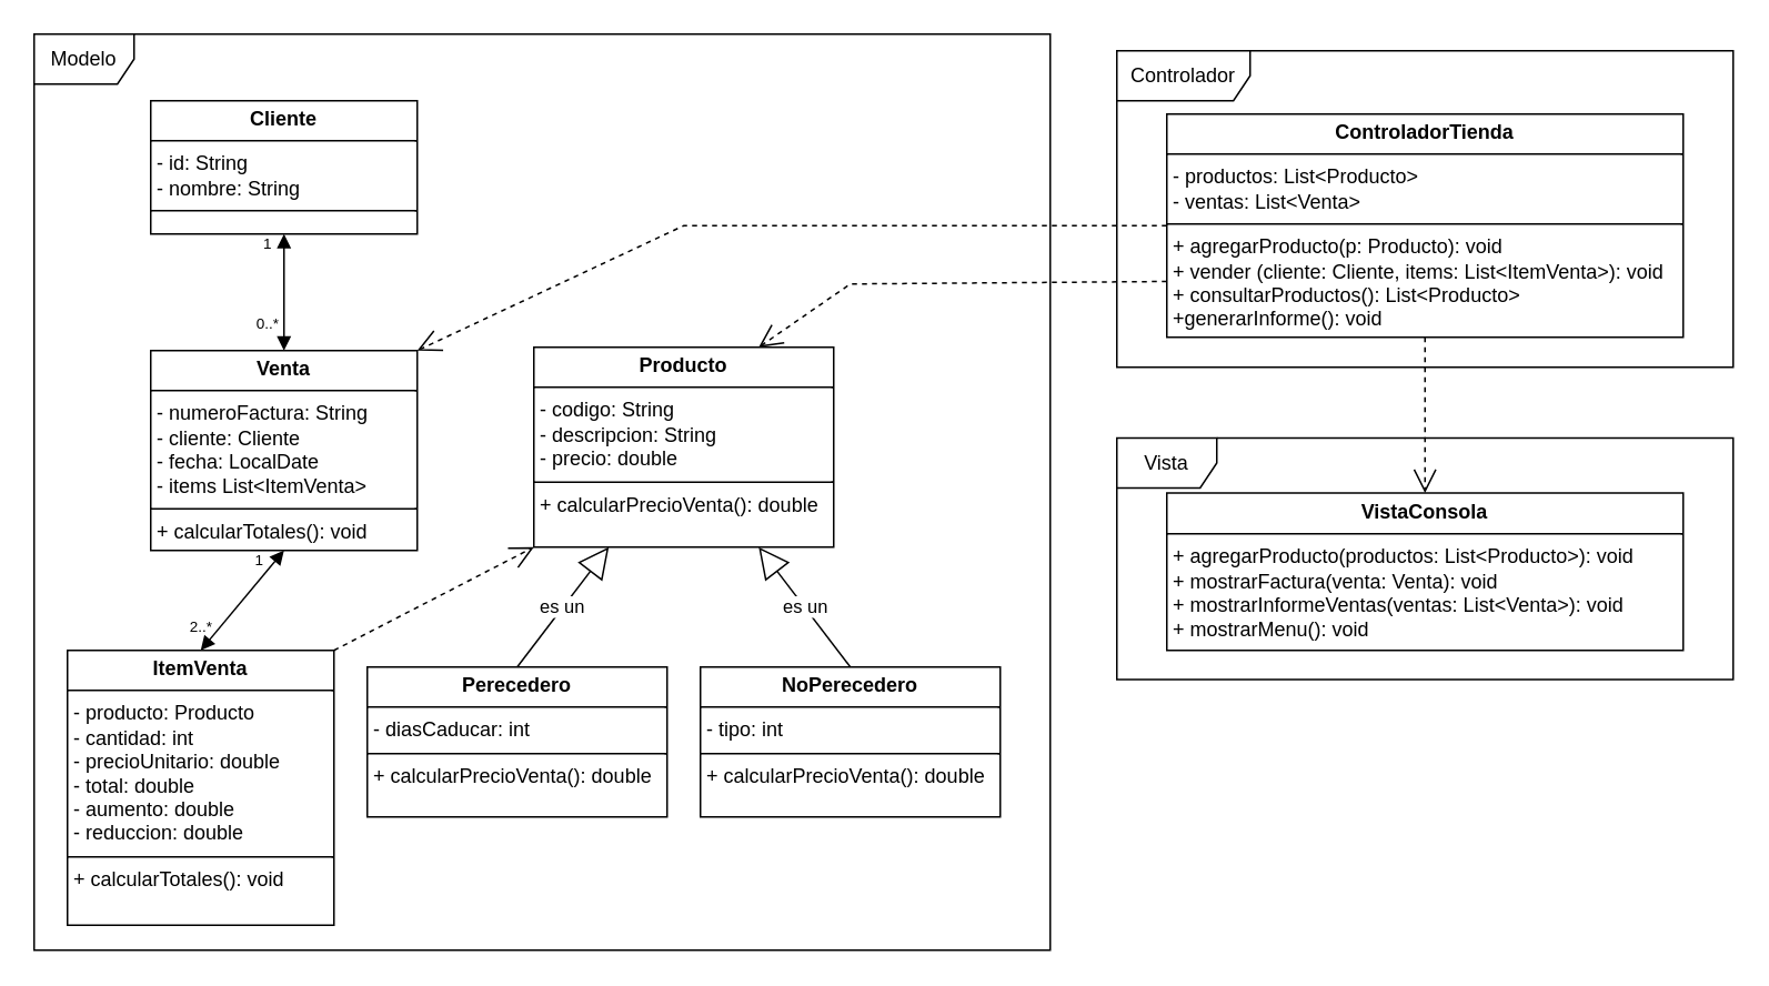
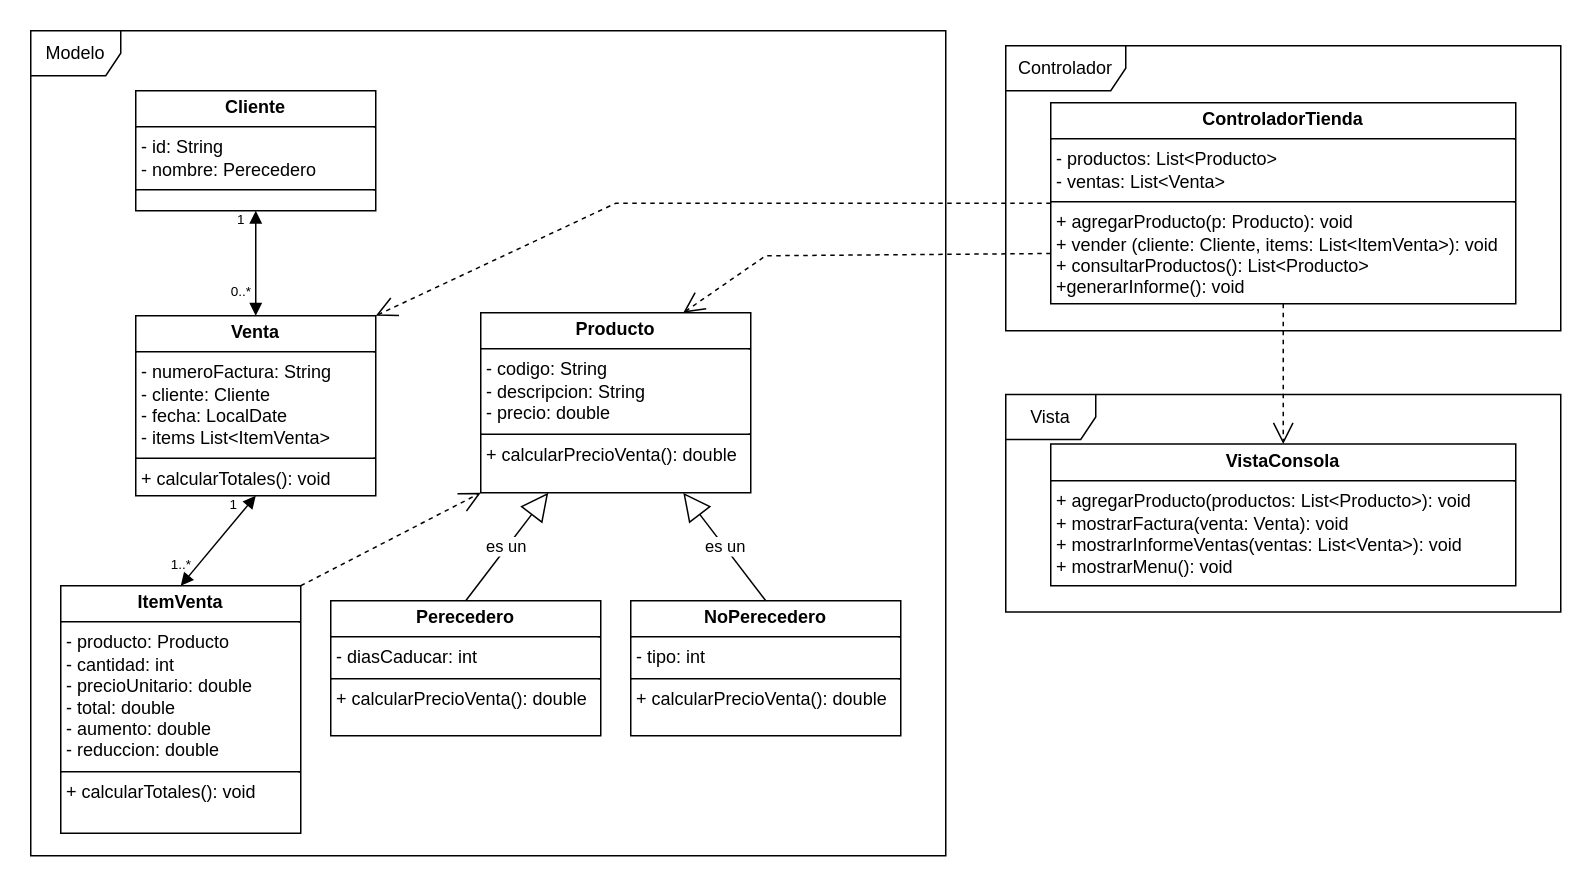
  <mxCell id="0" />
  <mxCell id="1" parent="0" />
  <mxCell id="2" value="Modelo" style="shape=umlFrame;whiteSpace=wrap;html=1;pointerEvents=0;" vertex="1" parent="1"><mxGeometry x="20" y="20" width="610" height="550" as="geometry" /></mxCell>
- <mxCell id="3" value="&lt;p style=&quot;margin:0px;margin-top:4px;text-align:center;&quot;&gt;&lt;b&gt;Cliente&lt;/b&gt;&lt;/p&gt;&lt;hr size=&quot;1&quot; style=&quot;border-style:solid;&quot;&gt;&lt;p style=&quot;margin:0px;margin-left:4px;&quot;&gt;- id: String&lt;/p&gt;&lt;p style=&quot;margin:0px;margin-left:4px;&quot;&gt;- nombre: String&lt;/p&gt;&lt;hr size=&quot;1&quot; style=&quot;border-style:solid;&quot;&gt;&lt;p style=&quot;margin:0px;margin-left:4px;&quot;&gt;&lt;br&gt;&lt;/p&gt;" style="verticalAlign=top;align=left;overflow=fill;html=1;whiteSpace=wrap;" vertex="1" parent="1"><mxGeometry x="90" y="60" width="160" height="80" as="geometry" /></mxCell>
+ <mxCell id="3" value="&lt;p style=&quot;margin:0px;margin-top:4px;text-align:center;&quot;&gt;&lt;b&gt;Cliente&lt;/b&gt;&lt;/p&gt;&lt;hr size=&quot;1&quot; style=&quot;border-style:solid;&quot;&gt;&lt;p style=&quot;margin:0px;margin-left:4px;&quot;&gt;- id: String&lt;/p&gt;&lt;p style=&quot;margin:0px;margin-left:4px;&quot;&gt;- nombre: Perecedero&lt;/p&gt;&lt;hr size=&quot;1&quot; style=&quot;border-style:solid;&quot;&gt;&lt;p style=&quot;margin:0px;margin-left:4px;&quot;&gt;&lt;br&gt;&lt;/p&gt;" style="verticalAlign=top;align=left;overflow=fill;html=1;whiteSpace=wrap;" vertex="1" parent="1"><mxGeometry x="90" y="60" width="160" height="80" as="geometry" /></mxCell>
  <mxCell id="4" value="&lt;p style=&quot;margin:0px;margin-top:4px;text-align:center;&quot;&gt;&lt;b&gt;Venta&lt;/b&gt;&lt;/p&gt;&lt;hr size=&quot;1&quot; style=&quot;border-style:solid;&quot;&gt;&lt;p style=&quot;margin:0px;margin-left:4px;&quot;&gt;- numeroFactura: String&lt;/p&gt;&lt;p style=&quot;margin:0px;margin-left:4px;&quot;&gt;- cliente: Cliente&lt;/p&gt;&lt;p style=&quot;margin:0px;margin-left:4px;&quot;&gt;- fecha: LocalDate&lt;/p&gt;&lt;p style=&quot;margin:0px;margin-left:4px;&quot;&gt;- items List&amp;lt;ItemVenta&amp;gt;&lt;/p&gt;&lt;hr size=&quot;1&quot; style=&quot;border-style:solid;&quot;&gt;&lt;p style=&quot;margin:0px;margin-left:4px;&quot;&gt;+ calcularTotales(): void&lt;/p&gt;" style="verticalAlign=top;align=left;overflow=fill;html=1;whiteSpace=wrap;" vertex="1" parent="1"><mxGeometry x="90" y="210" width="160" height="120" as="geometry" /></mxCell>
  <mxCell id="5" value="" style="endArrow=block;startArrow=block;endFill=1;startFill=1;html=1;rounded=0;entryX=0.5;entryY=1;entryDx=0;entryDy=0;exitX=0.5;exitY=0;exitDx=0;exitDy=0;" edge="1" parent="1" source="4" target="3"><mxGeometry width="160" relative="1" as="geometry"><mxPoint x="180" y="290" as="sourcePoint" /><mxPoint x="340" y="290" as="targetPoint" /></mxGeometry></mxCell>
  <mxCell id="6" value="&lt;font style=&quot;font-size: 9px;&quot;&gt;1&lt;/font&gt;" style="text;html=1;align=center;verticalAlign=middle;resizable=0;points=[];autosize=1;strokeColor=none;fillColor=none;" vertex="1" parent="1"><mxGeometry x="145" y="130" width="30" height="30" as="geometry" /></mxCell>
  <mxCell id="7" value="&lt;font style=&quot;font-size: 9px;&quot;&gt;0..*&lt;/font&gt;" style="text;html=1;align=center;verticalAlign=middle;resizable=0;points=[];autosize=1;strokeColor=none;fillColor=none;" vertex="1" parent="1"><mxGeometry x="140" y="178" width="40" height="30" as="geometry" /></mxCell>
  <mxCell id="8" value="&lt;p style=&quot;margin:0px;margin-top:4px;text-align:center;&quot;&gt;&lt;b&gt;ItemVenta&lt;/b&gt;&lt;/p&gt;&lt;hr size=&quot;1&quot; style=&quot;border-style:solid;&quot;&gt;&lt;p style=&quot;margin:0px;margin-left:4px;&quot;&gt;- producto: Producto&lt;/p&gt;&lt;p style=&quot;margin:0px;margin-left:4px;&quot;&gt;- cantidad: int&lt;/p&gt;&lt;p style=&quot;margin:0px;margin-left:4px;&quot;&gt;- precioUnitario: double&lt;/p&gt;&lt;p style=&quot;margin:0px;margin-left:4px;&quot;&gt;- total: double&lt;/p&gt;&lt;p style=&quot;margin:0px;margin-left:4px;&quot;&gt;- aumento: double&lt;/p&gt;&lt;p style=&quot;margin:0px;margin-left:4px;&quot;&gt;- reduccion: double&lt;/p&gt;&lt;hr size=&quot;1&quot; style=&quot;border-style:solid;&quot;&gt;&lt;p style=&quot;margin:0px;margin-left:4px;&quot;&gt;+ calcularTotales(): void&lt;/p&gt;" style="verticalAlign=top;align=left;overflow=fill;html=1;whiteSpace=wrap;" vertex="1" parent="1"><mxGeometry x="40" y="390" width="160" height="165" as="geometry" /></mxCell>
  <mxCell id="9" value="&lt;font style=&quot;font-size: 9px;&quot;&gt;1&lt;/font&gt;" style="text;html=1;align=center;verticalAlign=middle;resizable=0;points=[];autosize=1;strokeColor=none;fillColor=none;" vertex="1" parent="1"><mxGeometry x="140" y="320" width="30" height="30" as="geometry" /></mxCell>
- <mxCell id="10" value="&lt;font style=&quot;font-size: 9px;&quot;&gt;2..*&lt;/font&gt;" style="text;html=1;align=center;verticalAlign=middle;resizable=0;points=[];autosize=1;strokeColor=none;fillColor=none;" vertex="1" parent="1"><mxGeometry x="100" y="360" width="40" height="30" as="geometry" /></mxCell>
+ <mxCell id="10" value="&lt;font style=&quot;font-size: 9px;&quot;&gt;1..*&lt;/font&gt;" style="text;html=1;align=center;verticalAlign=middle;resizable=0;points=[];autosize=1;strokeColor=none;fillColor=none;" vertex="1" parent="1"><mxGeometry x="100" y="360" width="40" height="30" as="geometry" /></mxCell>
  <mxCell id="11" value="" style="endArrow=block;startArrow=block;endFill=1;startFill=1;html=1;rounded=0;entryX=0.5;entryY=1;entryDx=0;entryDy=0;exitX=0.5;exitY=0;exitDx=0;exitDy=0;" edge="1" parent="1" source="8" target="4"><mxGeometry width="160" relative="1" as="geometry"><mxPoint x="169.6" y="410" as="sourcePoint" /><mxPoint x="169.6" y="320" as="targetPoint" /></mxGeometry></mxCell>
  <mxCell id="12" value="&lt;p style=&quot;margin:0px;margin-top:4px;text-align:center;&quot;&gt;&lt;b&gt;Producto&lt;/b&gt;&lt;/p&gt;&lt;hr size=&quot;1&quot; style=&quot;border-style:solid;&quot;&gt;&lt;p style=&quot;margin:0px;margin-left:4px;&quot;&gt;- codigo: String&lt;br&gt;&lt;/p&gt;&lt;p style=&quot;margin:0px;margin-left:4px;&quot;&gt;- descripcion: String&lt;/p&gt;&lt;p style=&quot;margin:0px;margin-left:4px;&quot;&gt;- precio: double&lt;/p&gt;&lt;hr size=&quot;1&quot; style=&quot;border-style:solid;&quot;&gt;&lt;p style=&quot;margin:0px;margin-left:4px;&quot;&gt;+ calcularPrecioVenta(): double&lt;/p&gt;" style="verticalAlign=top;align=left;overflow=fill;html=1;whiteSpace=wrap;" vertex="1" parent="1"><mxGeometry x="320" y="208" width="180" height="120" as="geometry" /></mxCell>
  <mxCell id="13" value="&lt;p style=&quot;margin:0px;margin-top:4px;text-align:center;&quot;&gt;&lt;b&gt;Perecedero&lt;/b&gt;&lt;/p&gt;&lt;hr size=&quot;1&quot; style=&quot;border-style:solid;&quot;&gt;&lt;p style=&quot;margin:0px;margin-left:4px;&quot;&gt;- diasCaducar: int&lt;br&gt;&lt;/p&gt;&lt;hr size=&quot;1&quot; style=&quot;border-style:solid;&quot;&gt;&lt;p style=&quot;margin:0px;margin-left:4px;&quot;&gt;+ calcularPrecioVenta(): double&lt;/p&gt;" style="verticalAlign=top;align=left;overflow=fill;html=1;whiteSpace=wrap;" vertex="1" parent="1"><mxGeometry x="220" y="400" width="180" height="90" as="geometry" /></mxCell>
  <mxCell id="14" value="&lt;p style=&quot;margin:0px;margin-top:4px;text-align:center;&quot;&gt;&lt;b&gt;NoPerecedero&lt;/b&gt;&lt;/p&gt;&lt;hr size=&quot;1&quot; style=&quot;border-style:solid;&quot;&gt;&lt;p style=&quot;margin:0px;margin-left:4px;&quot;&gt;- tipo: int&lt;br&gt;&lt;/p&gt;&lt;hr size=&quot;1&quot; style=&quot;border-style:solid;&quot;&gt;&lt;p style=&quot;margin:0px;margin-left:4px;&quot;&gt;+ calcularPrecioVenta(): double&lt;/p&gt;" style="verticalAlign=top;align=left;overflow=fill;html=1;whiteSpace=wrap;" vertex="1" parent="1"><mxGeometry x="420" y="400" width="180" height="90" as="geometry" /></mxCell>
  <mxCell id="15" value="es un" style="endArrow=block;endSize=16;endFill=0;html=1;rounded=0;entryX=0.25;entryY=1;entryDx=0;entryDy=0;exitX=0.5;exitY=0;exitDx=0;exitDy=0;" edge="1" parent="1" source="13" target="12"><mxGeometry width="160" relative="1" as="geometry"><mxPoint x="250" y="550" as="sourcePoint" /><mxPoint x="410" y="550" as="targetPoint" /></mxGeometry></mxCell>
  <mxCell id="16" value="es un" style="endArrow=block;endSize=16;endFill=0;html=1;rounded=0;entryX=0.75;entryY=1;entryDx=0;entryDy=0;exitX=0.5;exitY=0;exitDx=0;exitDy=0;" edge="1" parent="1" source="14" target="12"><mxGeometry width="160" relative="1" as="geometry"><mxPoint x="320" y="410" as="sourcePoint" /><mxPoint x="375" y="338" as="targetPoint" /></mxGeometry></mxCell>
  <mxCell id="17" value="" style="endArrow=open;endSize=12;dashed=1;html=1;rounded=0;entryX=0;entryY=1;entryDx=0;entryDy=0;exitX=1;exitY=0;exitDx=0;exitDy=0;" edge="1" parent="1" source="8" target="12"><mxGeometry width="160" relative="1" as="geometry"><mxPoint x="140" y="480" as="sourcePoint" /><mxPoint x="300" y="480" as="targetPoint" /></mxGeometry></mxCell>
  <mxCell id="18" value="Controlador" style="shape=umlFrame;whiteSpace=wrap;html=1;pointerEvents=0;width=80;height=30;" vertex="1" parent="1"><mxGeometry x="670" y="30" width="370" height="190" as="geometry" /></mxCell>
  <mxCell id="19" value="&lt;p style=&quot;margin:0px;margin-top:4px;text-align:center;&quot;&gt;&lt;b&gt;ControladorTienda&lt;/b&gt;&lt;/p&gt;&lt;hr size=&quot;1&quot; style=&quot;border-style:solid;&quot;&gt;&lt;p style=&quot;margin:0px;margin-left:4px;&quot;&gt;- productos: List&amp;lt;Producto&amp;gt;&lt;br&gt;&lt;/p&gt;&lt;p style=&quot;margin:0px;margin-left:4px;&quot;&gt;- ventas: List&amp;lt;Venta&amp;gt;&lt;/p&gt;&lt;hr size=&quot;1&quot; style=&quot;border-style:solid;&quot;&gt;&lt;p style=&quot;margin:0px;margin-left:4px;&quot;&gt;+ agregarProducto(p: Producto): void&lt;/p&gt;&lt;p style=&quot;margin:0px;margin-left:4px;&quot;&gt;+ vender (cliente: Cliente, items: List&amp;lt;ItemVenta&amp;gt;): void&lt;/p&gt;&lt;p style=&quot;margin:0px;margin-left:4px;&quot;&gt;+ consultarProductos(): List&amp;lt;Producto&amp;gt;&lt;/p&gt;&lt;p style=&quot;margin:0px;margin-left:4px;&quot;&gt;+generarInforme(): void&lt;/p&gt;" style="verticalAlign=top;align=left;overflow=fill;html=1;whiteSpace=wrap;" vertex="1" parent="1"><mxGeometry x="700" y="68" width="310" height="134" as="geometry" /></mxCell>
  <mxCell id="20" value="" style="endArrow=open;endSize=12;dashed=1;html=1;rounded=0;entryX=0.75;entryY=0;entryDx=0;entryDy=0;exitX=0;exitY=0.75;exitDx=0;exitDy=0;" edge="1" parent="1" source="19" target="12"><mxGeometry width="160" relative="1" as="geometry"><mxPoint x="480" y="320" as="sourcePoint" /><mxPoint x="640" y="320" as="targetPoint" /><Array as="points"><mxPoint x="510" y="170" /></Array></mxGeometry></mxCell>
  <mxCell id="21" value="" style="endArrow=open;endSize=12;dashed=1;html=1;rounded=0;entryX=1;entryY=0;entryDx=0;entryDy=0;exitX=0;exitY=0.5;exitDx=0;exitDy=0;" edge="1" parent="1" source="19" target="4"><mxGeometry width="160" relative="1" as="geometry"><mxPoint x="710" y="174" as="sourcePoint" /><mxPoint x="465" y="218" as="targetPoint" /><Array as="points"><mxPoint x="410" y="135" /></Array></mxGeometry></mxCell>
  <mxCell id="22" value="Vista" style="shape=umlFrame;whiteSpace=wrap;html=1;pointerEvents=0;" vertex="1" parent="1"><mxGeometry x="670" y="262.5" width="370" height="145" as="geometry" /></mxCell>
  <mxCell id="23" value="&lt;p style=&quot;margin:0px;margin-top:4px;text-align:center;&quot;&gt;&lt;b&gt;VistaConsola&lt;/b&gt;&lt;/p&gt;&lt;hr size=&quot;1&quot; style=&quot;border-style:solid;&quot;&gt;&lt;p style=&quot;margin:0px;margin-left:4px;&quot;&gt;+ agregarProducto(productos: List&amp;lt;Producto&amp;gt;): void&lt;/p&gt;&lt;p style=&quot;margin:0px;margin-left:4px;&quot;&gt;+ mostrarFactura(venta: Venta): void&lt;/p&gt;&lt;p style=&quot;margin:0px;margin-left:4px;&quot;&gt;+ mostrarInformeVentas(ventas: List&amp;lt;Venta&amp;gt;): void&lt;/p&gt;&lt;p style=&quot;margin:0px;margin-left:4px;&quot;&gt;+ mostrarMenu(): void&lt;/p&gt;" style="verticalAlign=top;align=left;overflow=fill;html=1;whiteSpace=wrap;" vertex="1" parent="1"><mxGeometry x="700" y="295.5" width="310" height="94.5" as="geometry" /></mxCell>
  <mxCell id="24" value="" style="endArrow=open;endSize=12;dashed=1;html=1;rounded=0;exitX=0.5;exitY=1;exitDx=0;exitDy=0;entryX=0.5;entryY=0;entryDx=0;entryDy=0;" edge="1" parent="1" source="19" target="23"><mxGeometry width="160" relative="1" as="geometry"><mxPoint x="750" y="390" as="sourcePoint" /><mxPoint x="855" y="310" as="targetPoint" /></mxGeometry></mxCell>
